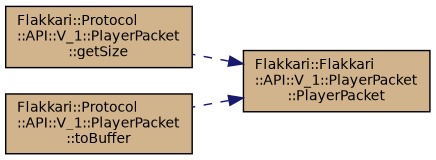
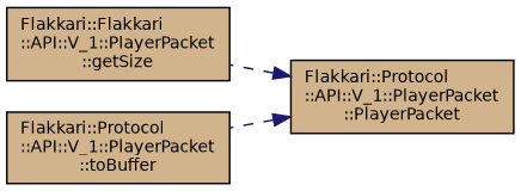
  digraph {
    fontname="DejaVu Sans"
    rankdir=RL
    node [color=black fillcolor=tan fontname="DejaVu Sans" fontsize=10 shape=record style=filled]
    edge [color=midnightblue dir=back fontname="DejaVu Sans" fontsize=10 labelfontname=Helvetica labelfontsize=10 style=dashed]
-   n1 [fontcolor=black height=0.2 label="Flakkari::Flakkari\l::API::V_1::PlayerPacket\l::PlayerPacket" width=0.4]
-   n2 [height=0.2 label="Flakkari::Protocol\l::API::V_1::PlayerPacket\l::getSize" width=0.4]
+   n1 [fontcolor=black height=0.2 label="Flakkari::Protocol\l::API::V_1::PlayerPacket\l::PlayerPacket" width=0.4]
+   n2 [height=0.2 label="Flakkari::Flakkari\l::API::V_1::PlayerPacket\l::getSize" width=0.4]
    n3 [height=0.2 label="Flakkari::Protocol\l::API::V_1::PlayerPacket\l::toBuffer" width=0.4]
    n1 -> n2
    n1 -> n3
  }
